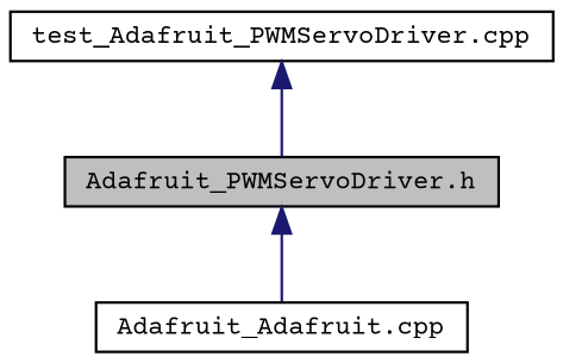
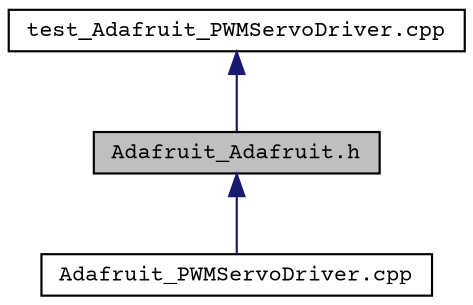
  digraph {
    fontname="Courier Prime"
    node [color=black fillcolor=white fontname="Courier Prime" fontsize=10 shape=record style=filled]
    edge [color=midnightblue dir=back fontname="Courier Prime" fontsize=10 labelfontname=Helvetica labelfontsize=10 style=solid]
-   n1 [fillcolor=grey75 fontcolor=black height=0.2 label="Adafruit_PWMServoDriver.h" width=0.4]
-   n2 [height=0.2 label="Adafruit_Adafruit.cpp" width=0.4]
+   n1 [fillcolor=grey75 fontcolor=black height=0.2 label="Adafruit_Adafruit.h" width=0.4]
+   n2 [height=0.2 label="Adafruit_PWMServoDriver.cpp" width=0.4]
    n3 [height=0.2 label="test_Adafruit_PWMServoDriver.cpp" width=0.4]
    n1 -> n2
    n3 -> n1
  }
